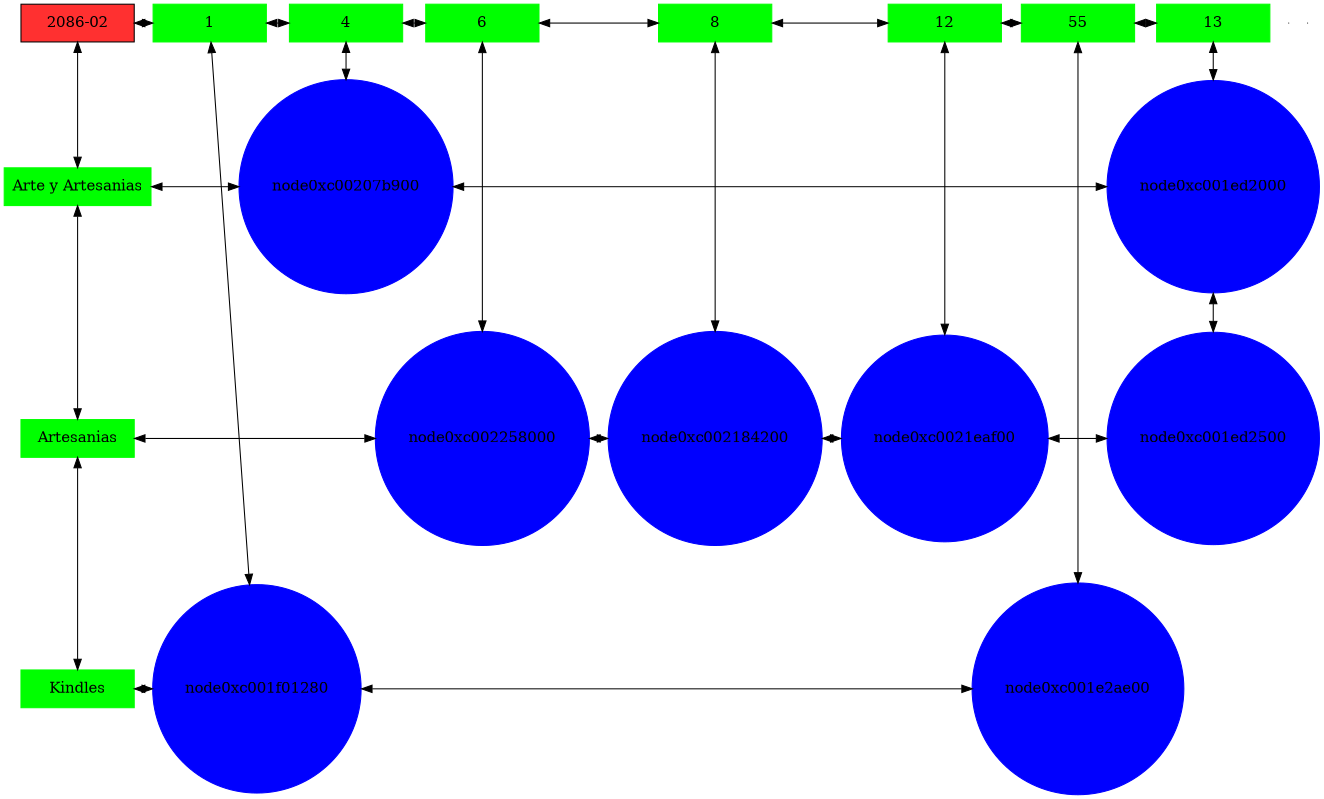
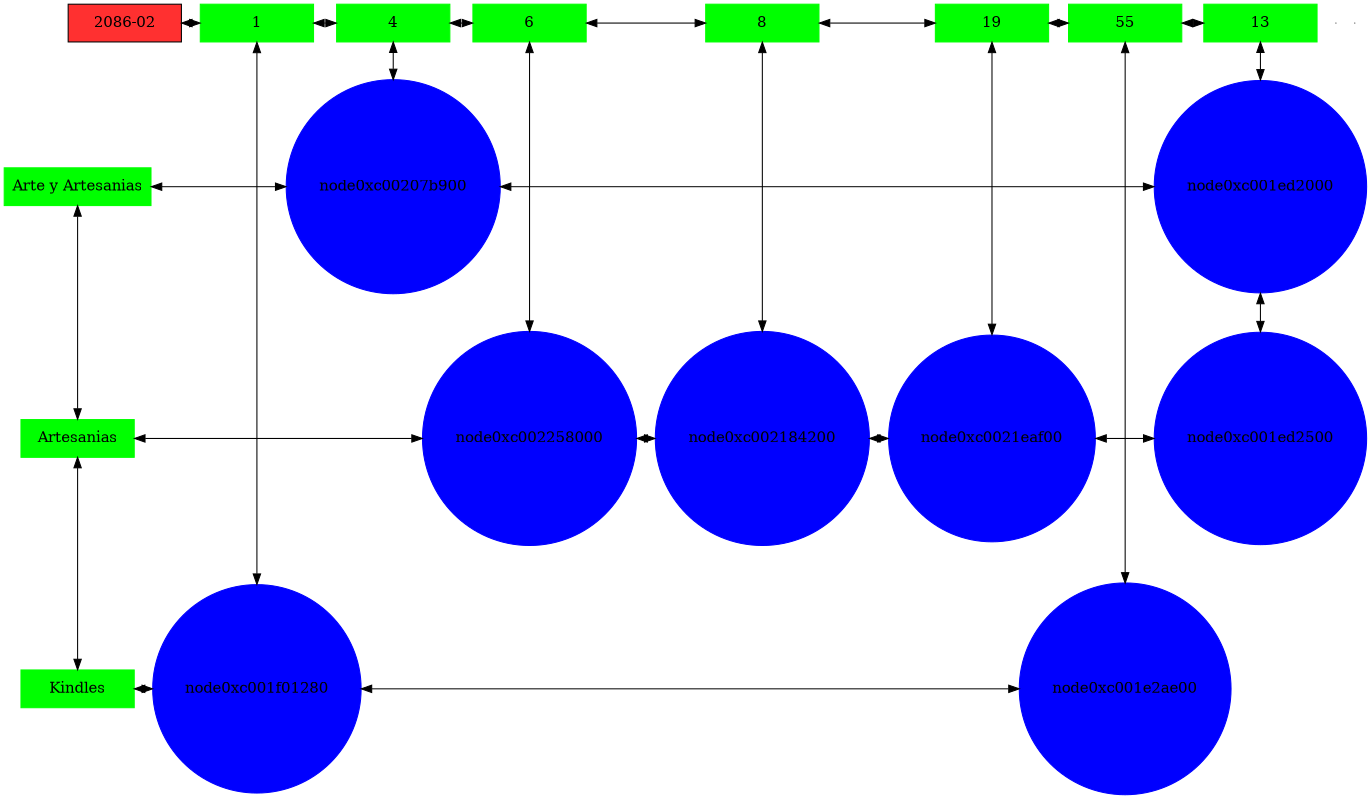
  digraph {
    node [group=1 shape=box style=filled color=green]
    edge [dir=both]
    n1 [fillcolor=firebrick1 label="2086-02" width=1.5 color=""]
    n2 [label=1 width=1.5]
    n3 [group=4 label=4 width=1.5]
    n4 [group=6 label=6 width=1.5]
    n5 [group=8 label=8 width=1.5]
-   n6 [group=12 label=12 width=1.5]
+   n6 [group=12 label=19 width=1.5]
    n7 [group=15 label=55 width=1.5]
    n8 [group=17 label=13 width=1.5]
    n9 [label="Arte y Artesanias" width=1.5]
    node0xc00207b900 [color=blue group=4 shape=circle width=0.5]
    node0xc001ed2000 [color=blue group=17 shape=circle width=0.5]
    n12 [label=Artesanias width=1.5]
    node0xc002258000 [color=blue group=6 shape=circle width=0.5]
    node0xc002184200 [color=blue group=8 shape=circle width=0.5]
    node0xc0021eaf00 [color=blue group=12 shape=circle width=0.5]
    node0xc001ed2500 [color=blue group=17 shape=circle width=0.5]
    n17 [label=Kindles width=1.5]
    node0xc001f01280 [color=blue shape=circle width=0.5]
    node0xc001e2ae00 [color=blue group=15 shape=circle width=0.5]
    e0 [shape=point width=0 group="" style="" color=""]
    e1 [shape=point width=0 group="" style="" color=""]
    subgraph sub_1 {
      rank=same
      n1
      n2
    }
    subgraph sub_2 {
      rank=same
      n2
      n3
    }
    subgraph sub_3 {
      rank=same
      n3
      n4
    }
    subgraph sub_4 {
      rank=same
      n4
      n5
    }
    subgraph sub_5 {
      rank=same
      n5
      n6
    }
    subgraph sub_6 {
      rank=same
      n6
      n7
    }
    subgraph sub_7 {
      rank=same
      n7
      n8
    }
    subgraph sub_8 {
      rank=same
      n9
      node0xc00207b900
    }
    subgraph sub_9 {
      rank=same
      node0xc00207b900
      node0xc001ed2000
    }
    subgraph sub_10 {
      rank=same
      n12
      node0xc002258000
    }
    subgraph sub_11 {
      rank=same
      node0xc002258000
      node0xc002184200
    }
    subgraph sub_12 {
      rank=same
      node0xc002184200
      node0xc0021eaf00
    }
    subgraph sub_13 {
      rank=same
      node0xc0021eaf00
      node0xc001ed2500
    }
    subgraph sub_14 {
      rank=same
      n17
      node0xc001f01280
    }
    subgraph sub_15 {
      rank=same
      node0xc001f01280
      node0xc001e2ae00
    }
    n1 -> n2
-   n1 -> n9
    n2 -> n3
    n2 -> node0xc001f01280
    n3 -> n4
    n3 -> node0xc00207b900
    n4 -> n5
    n4 -> node0xc002258000
    n5 -> n6
    n5 -> node0xc002184200
    n6 -> n7
    n6 -> node0xc0021eaf00
    n7 -> n8
    n7 -> node0xc001e2ae00
    n8 -> node0xc001ed2000
    n9 -> node0xc00207b900
    n9 -> n12
    node0xc00207b900 -> node0xc001ed2000
    node0xc001ed2000 -> node0xc001ed2500
    n12 -> node0xc002258000
    n12 -> n17
    node0xc002258000 -> node0xc002184200
    node0xc002184200 -> node0xc0021eaf00
    node0xc0021eaf00 -> node0xc001ed2500
    n17 -> node0xc001f01280
    node0xc001f01280 -> node0xc001e2ae00
  }
